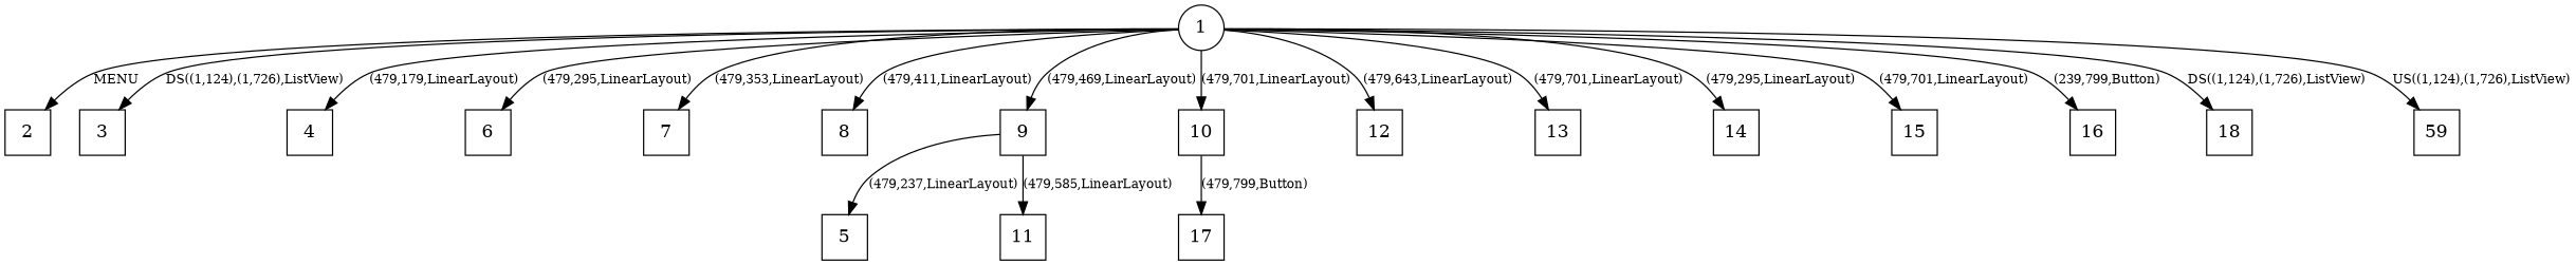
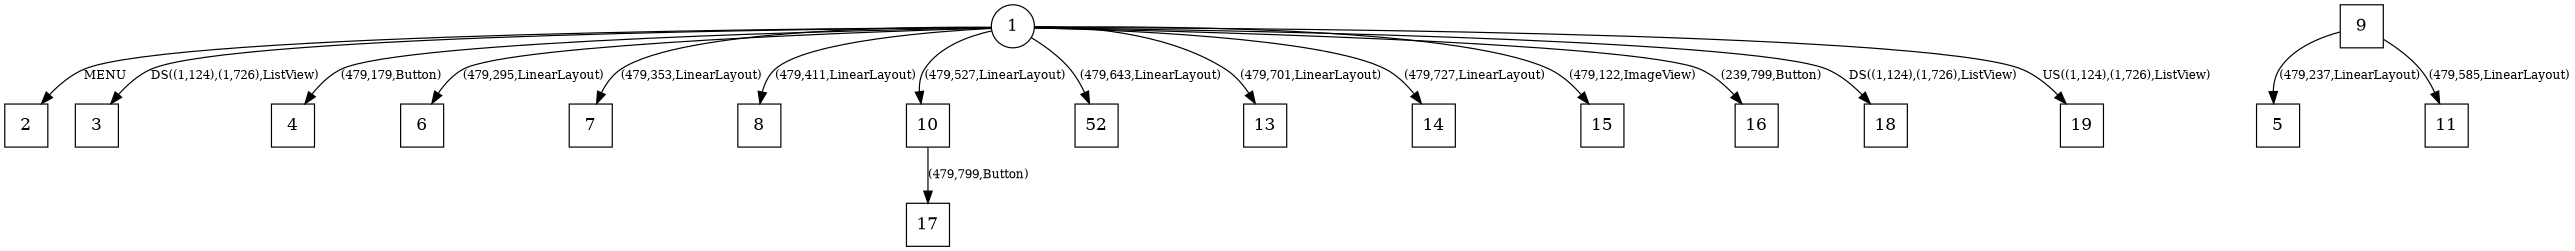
  digraph {
    node [color=black shape=square]
    edge [color=black fontsize=10]
    1 [shape=circle]
    2
    3
    4
    6
    7
    8
    9
    10
-   12
+   12 [label=52]
    13
    14
    15
    16
    18
-   19 [label=59]
+   19
    5
    11
    17
    1 -> 2 [label=MENU]
    1 -> 3 [label="DS((1,124),(1,726),ListView)"]
-   1 -> 4 [label="(479,179,LinearLayout)"]
+   1 -> 4 [label="(479,179,Button)"]
    1 -> 6 [label="(479,295,LinearLayout)"]
    1 -> 7 [label="(479,353,LinearLayout)"]
    1 -> 8 [label="(479,411,LinearLayout)"]
-   1 -> 9 [label="(479,469,LinearLayout)"]
-   1 -> 10 [label="(479,701,LinearLayout)"]
+   1 -> 10 [label="(479,527,LinearLayout)"]
    1 -> 12 [label="(479,643,LinearLayout)"]
    1 -> 13 [label="(479,701,LinearLayout)"]
-   1 -> 14 [label="(479,295,LinearLayout)"]
-   1 -> 15 [label="(479,701,LinearLayout)"]
+   1 -> 14 [label="(479,727,LinearLayout)"]
+   1 -> 15 [label="(479,122,ImageView)"]
    1 -> 16 [label="(239,799,Button)"]
    1 -> 18 [label="DS((1,124),(1,726),ListView)"]
    1 -> 19 [label="US((1,124),(1,726),ListView)"]
    9 -> 5 [label="(479,237,LinearLayout)"]
    9 -> 11 [label="(479,585,LinearLayout)"]
    10 -> 17 [label="(479,799,Button)"]
  }
